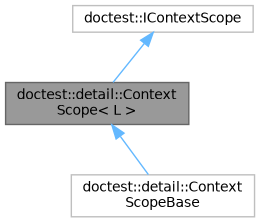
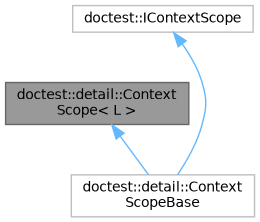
  digraph {
    node [color=grey75 fillcolor=white fontname=Helvetica fontsize=10 shape=box style=filled]
    edge [color=steelblue1 dir=back fontname=Helvetica fontsize=10 labelfontname=Helvetica labelfontsize=10 style=solid]
    n1 [color=gray40 fillcolor=grey60 fontcolor=black height=0.2 label="doctest::detail::Context\lScope\< L \>" width=0.4]
    n2 [height=0.2 label="doctest::detail::Context\lScopeBase" width=0.4]
    n3 [height=0.2 label="doctest::IContextScope" width=0.4]
    n1 -> n2
-   n3 -> n1
+   n3 -> n2
  }
